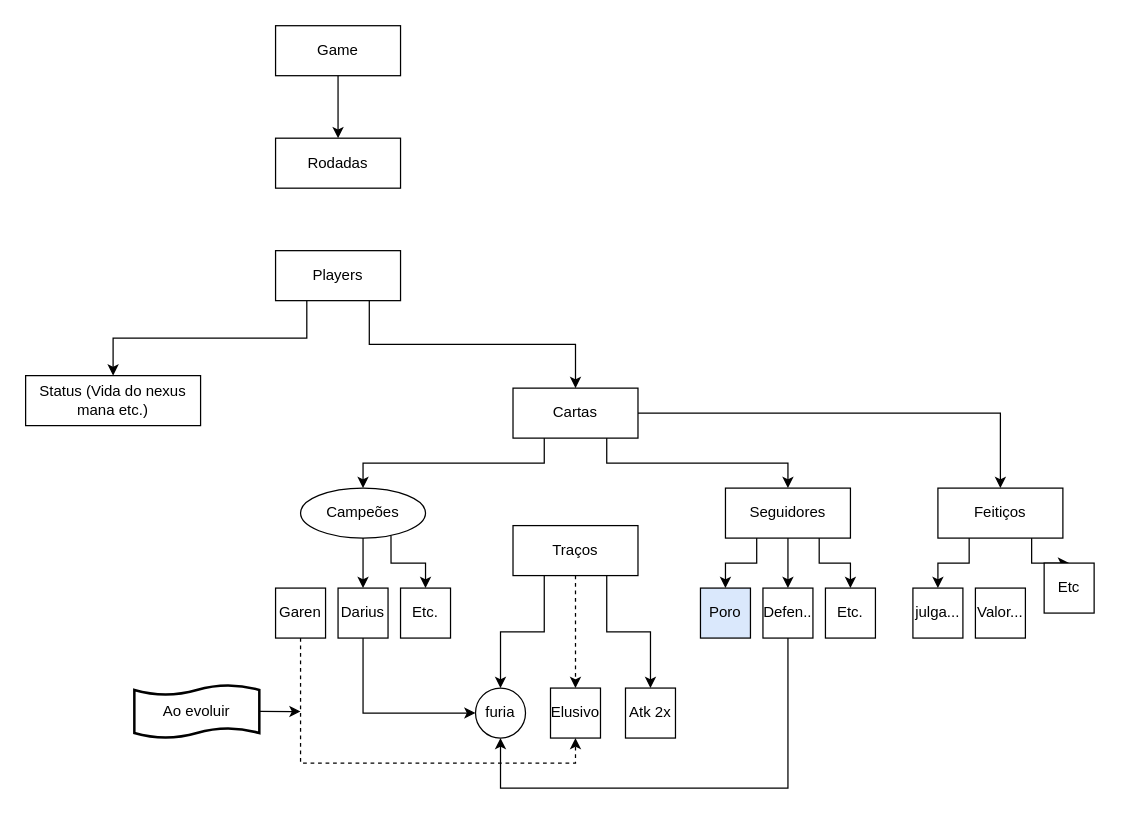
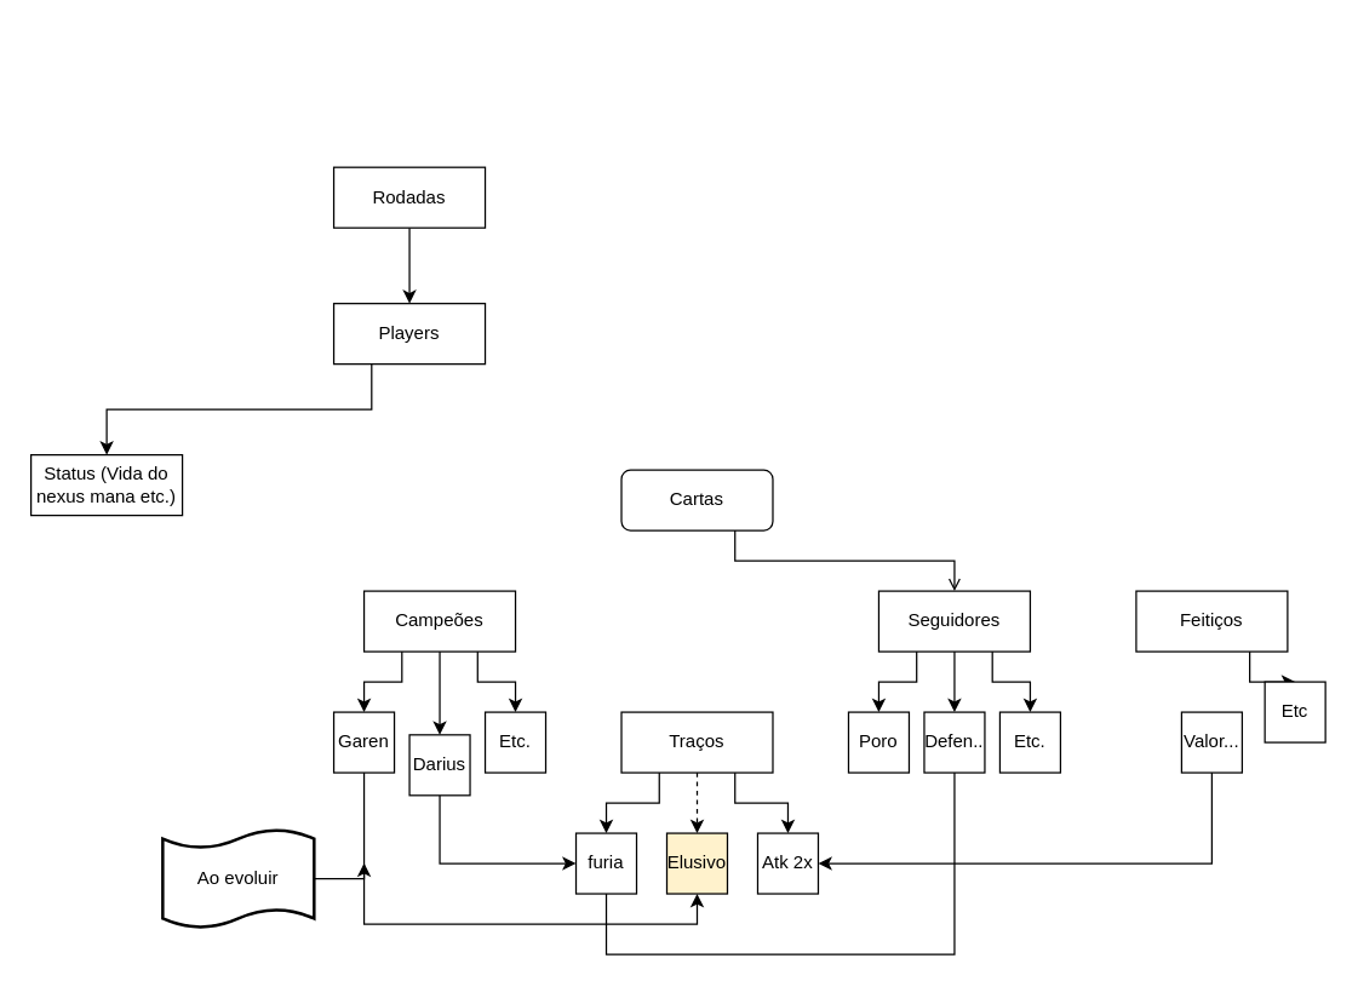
  <mxCell id="0" />
  <mxCell id="1" parent="0" />
- <mxCell id="2" style="edgeStyle=orthogonalEdgeStyle;rounded=0;orthogonalLoop=1;jettySize=auto;html=1;exitX=0.5;exitY=1;exitDx=0;exitDy=0;" edge="1" parent="1" source="3" target="13"><mxGeometry relative="1" as="geometry" /></mxCell>
- <mxCell id="3" value="Game" style="whiteSpace=wrap;html=1;align=center;" vertex="1" parent="1"><mxGeometry x="220" y="20" width="100" height="40" as="geometry" /></mxCell>
- <mxCell id="4" style="edgeStyle=orthogonalEdgeStyle;rounded=0;orthogonalLoop=1;jettySize=auto;html=1;exitX=0.75;exitY=1;exitDx=0;exitDy=0;entryX=0.5;entryY=0;entryDx=0;entryDy=0;" edge="1" parent="1" source="6" target="11"><mxGeometry relative="1" as="geometry" /></mxCell>
  <mxCell id="5" style="edgeStyle=orthogonalEdgeStyle;rounded=0;orthogonalLoop=1;jettySize=auto;html=1;exitX=0.25;exitY=1;exitDx=0;exitDy=0;" edge="1" parent="1" source="6" target="7"><mxGeometry relative="1" as="geometry" /></mxCell>
  <mxCell id="6" value="Players" style="whiteSpace=wrap;html=1;align=center;" vertex="1" parent="1"><mxGeometry x="220" y="200" width="100" height="40" as="geometry" /></mxCell>
- <mxCell id="7" value="Status (Vida do nexus mana etc.)" style="whiteSpace=wrap;html=1;align=center;" vertex="1" parent="1"><mxGeometry x="20" y="300" width="140" height="40" as="geometry" /></mxCell>
- <mxCell id="8" style="edgeStyle=orthogonalEdgeStyle;rounded=0;orthogonalLoop=1;jettySize=auto;html=1;exitX=0.25;exitY=1;exitDx=0;exitDy=0;" edge="1" parent="1" source="11" target="17"><mxGeometry relative="1" as="geometry" /></mxCell>
- <mxCell id="9" style="edgeStyle=orthogonalEdgeStyle;rounded=0;orthogonalLoop=1;jettySize=auto;html=1;exitX=0.75;exitY=1;exitDx=0;exitDy=0;" edge="1" parent="1" source="11" target="21"><mxGeometry relative="1" as="geometry" /></mxCell>
- <mxCell id="10" style="edgeStyle=orthogonalEdgeStyle;rounded=0;orthogonalLoop=1;jettySize=auto;html=1;exitX=1;exitY=0.5;exitDx=0;exitDy=0;" edge="1" parent="1" source="11" target="37"><mxGeometry relative="1" as="geometry" /></mxCell>
- <mxCell id="11" value="Cartas" style="whiteSpace=wrap;html=1;align=center;" vertex="1" parent="1"><mxGeometry x="410" y="310" width="100" height="40" as="geometry" /></mxCell>
+ <mxCell id="7" value="Status (Vida do nexus mana etc.)" style="whiteSpace=wrap;html=1;align=center;" vertex="1" parent="1"><mxGeometry x="20" y="300" width="100" height="40" as="geometry" /></mxCell>
+ <mxCell id="9" style="edgeStyle=orthogonalEdgeStyle;rounded=0;orthogonalLoop=1;jettySize=auto;html=1;exitX=0.75;exitY=1;exitDx=0;exitDy=0;endArrow=open;" edge="1" parent="1" source="11" target="21"><mxGeometry relative="1" as="geometry" /></mxCell>
+ <mxCell id="11" value="Cartas" style="whiteSpace=wrap;html=1;align=center;rounded=1;" vertex="1" parent="1"><mxGeometry x="410" y="310" width="100" height="40" as="geometry" /></mxCell>
+ <mxCell id="12" style="edgeStyle=orthogonalEdgeStyle;rounded=0;orthogonalLoop=1;jettySize=auto;html=1;exitX=0.5;exitY=1;exitDx=0;exitDy=0;entryX=0.5;entryY=0;entryDx=0;entryDy=0;" edge="1" parent="1" source="13" target="6"><mxGeometry relative="1" as="geometry" /></mxCell>
  <mxCell id="13" value="Rodadas" style="whiteSpace=wrap;html=1;align=center;" vertex="1" parent="1"><mxGeometry x="220" y="110" width="100" height="40" as="geometry" /></mxCell>
+ <mxCell id="14" style="edgeStyle=orthogonalEdgeStyle;rounded=0;orthogonalLoop=1;jettySize=auto;html=1;exitX=0.25;exitY=1;exitDx=0;exitDy=0;" edge="1" parent="1" source="17" target="34"><mxGeometry relative="1" as="geometry" /></mxCell>
  <mxCell id="15" style="edgeStyle=orthogonalEdgeStyle;rounded=0;orthogonalLoop=1;jettySize=auto;html=1;exitX=0.5;exitY=1;exitDx=0;exitDy=0;entryX=0.5;entryY=0;entryDx=0;entryDy=0;" edge="1" parent="1" source="17" target="32"><mxGeometry relative="1" as="geometry" /></mxCell>
  <mxCell id="16" style="edgeStyle=orthogonalEdgeStyle;rounded=0;orthogonalLoop=1;jettySize=auto;html=1;exitX=0.75;exitY=1;exitDx=0;exitDy=0;entryX=0.5;entryY=0;entryDx=0;entryDy=0;" edge="1" parent="1" source="17" target="30"><mxGeometry relative="1" as="geometry" /></mxCell>
- <mxCell id="17" value="Campeões" style="ellipse;whiteSpace=wrap;html=1;align=center;" vertex="1" parent="1"><mxGeometry x="240" y="390" width="100" height="40" as="geometry" /></mxCell>
+ <mxCell id="17" value="Campeões" style="whiteSpace=wrap;html=1;align=center;" vertex="1" parent="1"><mxGeometry x="240" y="390" width="100" height="40" as="geometry" /></mxCell>
  <mxCell id="18" style="edgeStyle=orthogonalEdgeStyle;rounded=0;orthogonalLoop=1;jettySize=auto;html=1;exitX=0.5;exitY=1;exitDx=0;exitDy=0;entryX=0.5;entryY=0;entryDx=0;entryDy=0;" edge="1" parent="1" source="21" target="28"><mxGeometry relative="1" as="geometry" /></mxCell>
  <mxCell id="19" style="edgeStyle=orthogonalEdgeStyle;rounded=0;orthogonalLoop=1;jettySize=auto;html=1;exitX=0.25;exitY=1;exitDx=0;exitDy=0;" edge="1" parent="1" source="21" target="29"><mxGeometry relative="1" as="geometry" /></mxCell>
  <mxCell id="20" style="edgeStyle=orthogonalEdgeStyle;rounded=0;orthogonalLoop=1;jettySize=auto;html=1;exitX=0.75;exitY=1;exitDx=0;exitDy=0;" edge="1" parent="1" source="21" target="26"><mxGeometry relative="1" as="geometry" /></mxCell>
  <mxCell id="21" value="Seguidores" style="whiteSpace=wrap;html=1;align=center;" vertex="1" parent="1"><mxGeometry x="580" y="390" width="100" height="40" as="geometry" /></mxCell>
  <mxCell id="22" value="" style="edgeStyle=orthogonalEdgeStyle;rounded=0;orthogonalLoop=1;jettySize=auto;html=1;dashed=1;" edge="1" parent="1" source="25" target="43"><mxGeometry relative="1" as="geometry" /></mxCell>
  <mxCell id="23" style="edgeStyle=orthogonalEdgeStyle;rounded=0;orthogonalLoop=1;jettySize=auto;html=1;exitX=0.25;exitY=1;exitDx=0;exitDy=0;entryX=0.5;entryY=0;entryDx=0;entryDy=0;" edge="1" parent="1" source="25" target="42"><mxGeometry relative="1" as="geometry" /></mxCell>
  <mxCell id="24" style="edgeStyle=orthogonalEdgeStyle;rounded=0;orthogonalLoop=1;jettySize=auto;html=1;exitX=0.75;exitY=1;exitDx=0;exitDy=0;entryX=0.5;entryY=0;entryDx=0;entryDy=0;" edge="1" parent="1" source="25" target="44"><mxGeometry relative="1" as="geometry" /></mxCell>
- <mxCell id="25" value="Traços" style="whiteSpace=wrap;html=1;align=center;" vertex="1" parent="1"><mxGeometry x="410" y="420" width="100" height="40" as="geometry" /></mxCell>
+ <mxCell id="25" value="Traços" style="whiteSpace=wrap;html=1;align=center;" vertex="1" parent="1"><mxGeometry x="410" y="470" width="100" height="40" as="geometry" /></mxCell>
  <mxCell id="26" value="Etc." style="whiteSpace=wrap;html=1;align=center;" vertex="1" parent="1"><mxGeometry x="660" y="470" width="40" height="40" as="geometry" /></mxCell>
- <mxCell id="27" style="edgeStyle=orthogonalEdgeStyle;rounded=0;orthogonalLoop=1;jettySize=auto;html=1;exitX=0.5;exitY=1;exitDx=0;exitDy=0;entryX=0.5;entryY=1;entryDx=0;entryDy=0;" edge="1" parent="1" source="28" target="42"><mxGeometry relative="1" as="geometry"><Array as="points"><mxPoint x="630" y="630" /><mxPoint x="400" y="630" /></Array></mxGeometry></mxCell>
+ <mxCell id="27" style="edgeStyle=orthogonalEdgeStyle;rounded=0;orthogonalLoop=1;jettySize=auto;html=1;exitX=0.5;exitY=1;exitDx=0;exitDy=0;entryX=0.5;entryY=1;entryDx=0;entryDy=0;endArrow=none;" edge="1" parent="1" source="28" target="42"><mxGeometry relative="1" as="geometry"><Array as="points"><mxPoint x="630" y="630" /><mxPoint x="400" y="630" /></Array></mxGeometry></mxCell>
  <mxCell id="28" value="Defen.." style="whiteSpace=wrap;html=1;align=center;" vertex="1" parent="1"><mxGeometry x="610" y="470" width="40" height="40" as="geometry" /></mxCell>
- <mxCell id="29" value="Poro" style="whiteSpace=wrap;html=1;align=center;fillColor=#dae8fc;" vertex="1" parent="1"><mxGeometry x="560" y="470" width="40" height="40" as="geometry" /></mxCell>
+ <mxCell id="29" value="Poro" style="whiteSpace=wrap;html=1;align=center;" vertex="1" parent="1"><mxGeometry x="560" y="470" width="40" height="40" as="geometry" /></mxCell>
  <mxCell id="30" value="Etc." style="whiteSpace=wrap;html=1;align=center;" vertex="1" parent="1"><mxGeometry x="320" y="470" width="40" height="40" as="geometry" /></mxCell>
  <mxCell id="31" style="edgeStyle=orthogonalEdgeStyle;rounded=0;orthogonalLoop=1;jettySize=auto;html=1;exitX=0.5;exitY=1;exitDx=0;exitDy=0;entryX=0;entryY=0.5;entryDx=0;entryDy=0;" edge="1" parent="1" source="32" target="42"><mxGeometry relative="1" as="geometry" /></mxCell>
- <mxCell id="32" value="Darius" style="whiteSpace=wrap;html=1;align=center;" vertex="1" parent="1"><mxGeometry x="270" y="470" width="40" height="40" as="geometry" /></mxCell>
- <mxCell id="33" style="edgeStyle=orthogonalEdgeStyle;rounded=0;orthogonalLoop=1;jettySize=auto;html=1;exitX=0.5;exitY=1;exitDx=0;exitDy=0;entryX=0.5;entryY=1;entryDx=0;entryDy=0;dashed=1;" edge="1" parent="1" source="34" target="43"><mxGeometry relative="1" as="geometry" /></mxCell>
+ <mxCell id="32" value="Darius" style="whiteSpace=wrap;html=1;align=center;" vertex="1" parent="1"><mxGeometry x="270" y="485" width="40" height="40" as="geometry" /></mxCell>
+ <mxCell id="33" style="edgeStyle=orthogonalEdgeStyle;rounded=0;orthogonalLoop=1;jettySize=auto;html=1;exitX=0.5;exitY=1;exitDx=0;exitDy=0;entryX=0.5;entryY=1;entryDx=0;entryDy=0;" edge="1" parent="1" source="34" target="43"><mxGeometry relative="1" as="geometry" /></mxCell>
  <mxCell id="34" value="Garen" style="whiteSpace=wrap;html=1;align=center;" vertex="1" parent="1"><mxGeometry x="220" y="470" width="40" height="40" as="geometry" /></mxCell>
- <mxCell id="35" style="edgeStyle=orthogonalEdgeStyle;rounded=0;orthogonalLoop=1;jettySize=auto;html=1;exitX=0.25;exitY=1;exitDx=0;exitDy=0;entryX=0.5;entryY=0;entryDx=0;entryDy=0;" edge="1" parent="1" source="37" target="41"><mxGeometry relative="1" as="geometry" /></mxCell>
  <mxCell id="36" style="edgeStyle=orthogonalEdgeStyle;rounded=0;orthogonalLoop=1;jettySize=auto;html=1;exitX=0.75;exitY=1;exitDx=0;exitDy=0;" edge="1" parent="1" source="37" target="38"><mxGeometry relative="1" as="geometry" /></mxCell>
  <mxCell id="37" value="Feitiços" style="whiteSpace=wrap;html=1;align=center;" vertex="1" parent="1"><mxGeometry x="750" y="390" width="100" height="40" as="geometry" /></mxCell>
  <mxCell id="38" value="Etc" style="whiteSpace=wrap;html=1;align=center;" vertex="1" parent="1"><mxGeometry x="835" y="450" width="40" height="40" as="geometry" /></mxCell>
+ <mxCell id="39" style="edgeStyle=orthogonalEdgeStyle;rounded=0;orthogonalLoop=1;jettySize=auto;html=1;exitX=0.5;exitY=1;exitDx=0;exitDy=0;entryX=1;entryY=0.5;entryDx=0;entryDy=0;" edge="1" parent="1" source="40" target="44"><mxGeometry relative="1" as="geometry" /></mxCell>
  <mxCell id="40" value="Valor..." style="whiteSpace=wrap;html=1;align=center;" vertex="1" parent="1"><mxGeometry x="780" y="470" width="40" height="40" as="geometry" /></mxCell>
- <mxCell id="41" value="julga..." style="whiteSpace=wrap;html=1;align=center;" vertex="1" parent="1"><mxGeometry x="730" y="470" width="40" height="40" as="geometry" /></mxCell>
- <mxCell id="42" value="furia" style="ellipse;whiteSpace=wrap;html=1;align=center;" vertex="1" parent="1"><mxGeometry x="380" y="550" width="40" height="40" as="geometry" /></mxCell>
- <mxCell id="43" value="Elusivo" style="whiteSpace=wrap;html=1;align=center;" vertex="1" parent="1"><mxGeometry x="440" y="550" width="40" height="40" as="geometry" /></mxCell>
+ <mxCell id="42" value="furia" style="whiteSpace=wrap;html=1;align=center;" vertex="1" parent="1"><mxGeometry x="380" y="550" width="40" height="40" as="geometry" /></mxCell>
+ <mxCell id="43" value="Elusivo" style="whiteSpace=wrap;html=1;align=center;fillColor=#fff2cc;" vertex="1" parent="1"><mxGeometry x="440" y="550" width="40" height="40" as="geometry" /></mxCell>
  <mxCell id="44" value="Atk 2x" style="whiteSpace=wrap;html=1;align=center;" vertex="1" parent="1"><mxGeometry x="500" y="550" width="40" height="40" as="geometry" /></mxCell>
  <mxCell id="45" style="edgeStyle=orthogonalEdgeStyle;rounded=0;orthogonalLoop=1;jettySize=auto;html=1;exitX=1;exitY=0.5;exitDx=0;exitDy=0;exitPerimeter=0;" edge="1" parent="1" source="46"><mxGeometry relative="1" as="geometry"><mxPoint x="240" y="569.667" as="targetPoint" /></mxGeometry></mxCell>
- <mxCell id="46" value="Ao evoluir" style="shape=tape;whiteSpace=wrap;html=1;strokeWidth=2;size=0.19" vertex="1" parent="1"><mxGeometry x="107" y="547.5" width="100" height="42.5" as="geometry" /></mxCell>
+ <mxCell id="46" value="Ao evoluir" style="shape=tape;whiteSpace=wrap;html=1;strokeWidth=2;size=0.19" vertex="1" parent="1"><mxGeometry x="107" y="547.5" width="100" height="65" as="geometry" /></mxCell>
